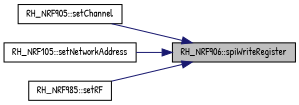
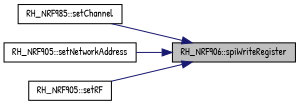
  digraph {
    fontname="Patrick Hand"
    rankdir=RL
    node [color=black fillcolor=white fontname="Patrick Hand" fontsize=10 shape=record style=filled]
    edge [color=midnightblue dir=back fontname="Patrick Hand" fontsize=10 labelfontname=Helvetica labelfontsize=10 style=solid]
    n1 [fillcolor=grey75 fontcolor=black height=0.2 label="RH_NRF906::spiWriteRegister" width=0.4]
-   n2 [height=0.2 label="RH_NRF905::setChannel" width=0.4]
-   n3 [height=0.2 label="RH_NRF105::setNetworkAddress" width=0.4]
-   n4 [height=0.2 label="RH_NRF985::setRF" width=0.4]
+   n2 [height=0.2 label="RH_NRF985::setChannel" width=0.4]
+   n3 [height=0.2 label="RH_NRF905::setNetworkAddress" width=0.4]
+   n4 [height=0.2 label="RH_NRF905::setRF" width=0.4]
    n1 -> n2
    n1 -> n3
    n1 -> n4
  }
